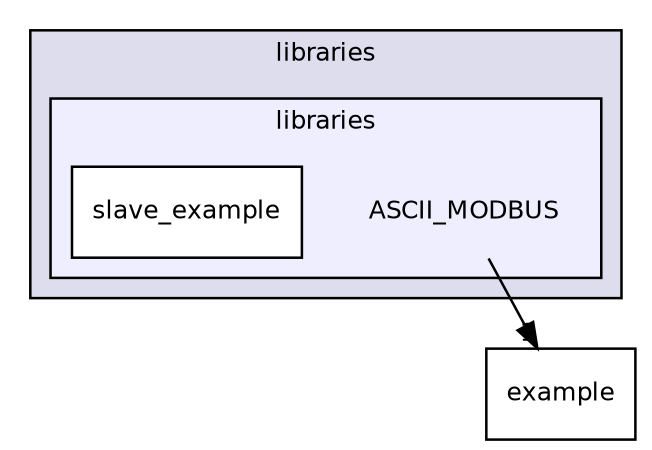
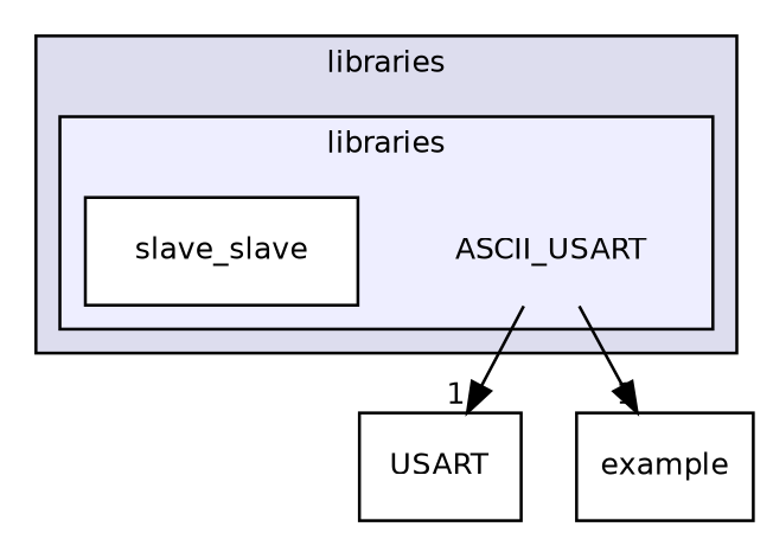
  digraph {
    compound=true
    node [fontname=Helvetica fontsize=10 shape=box]
    edge [headlabel=1 labeldistance=1.5 labelfontname=Helvetica labelfontsize=10]
-   n1 [label=ASCII_MODBUS shape=plaintext]
-   n2 [color=black fillcolor=white label=slave_example style=filled]
+   n1 [label=ASCII_USART shape=plaintext]
+   n2 [color=black fillcolor=white label=slave_slave style=filled]
+   n3 [label=USART]
    n4 [label=example]
    subgraph cluster_1 {
      bgcolor="#ddddee"
      fontname=Helvetica
      fontsize=10
      label=libraries
      pencolor=black
      subgraph cluster_2 {
        bgcolor="#eeeeff"
        fontname=Helvetica
        fontsize=10
        label=libraries
        pencolor=black
        n1
        n2
      }
    }
+   n1 -> n3
    n1 -> n4
  }
